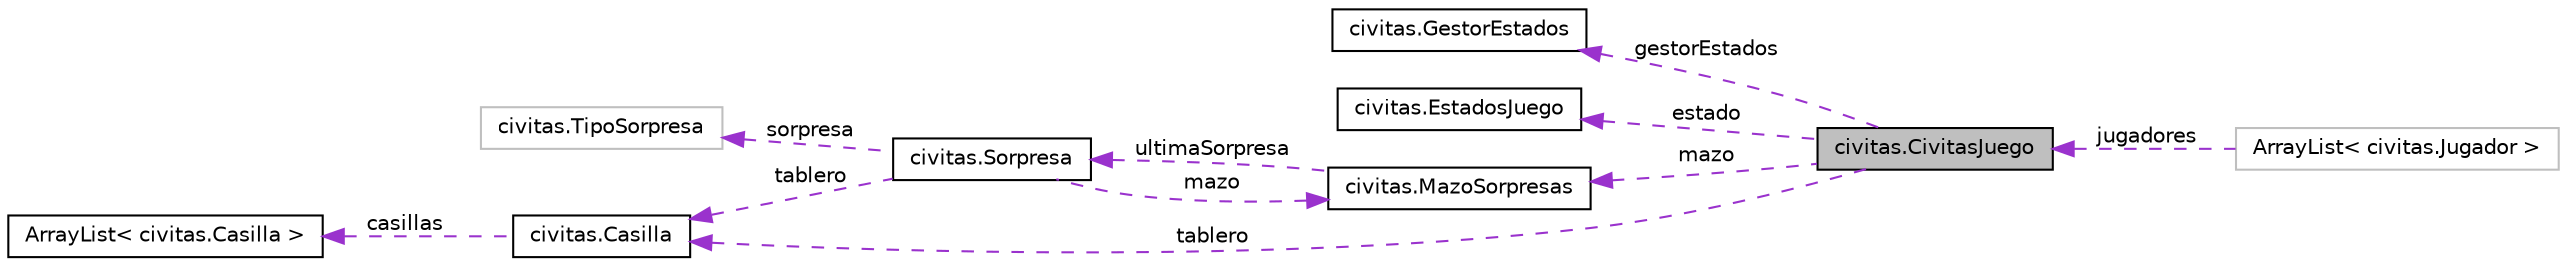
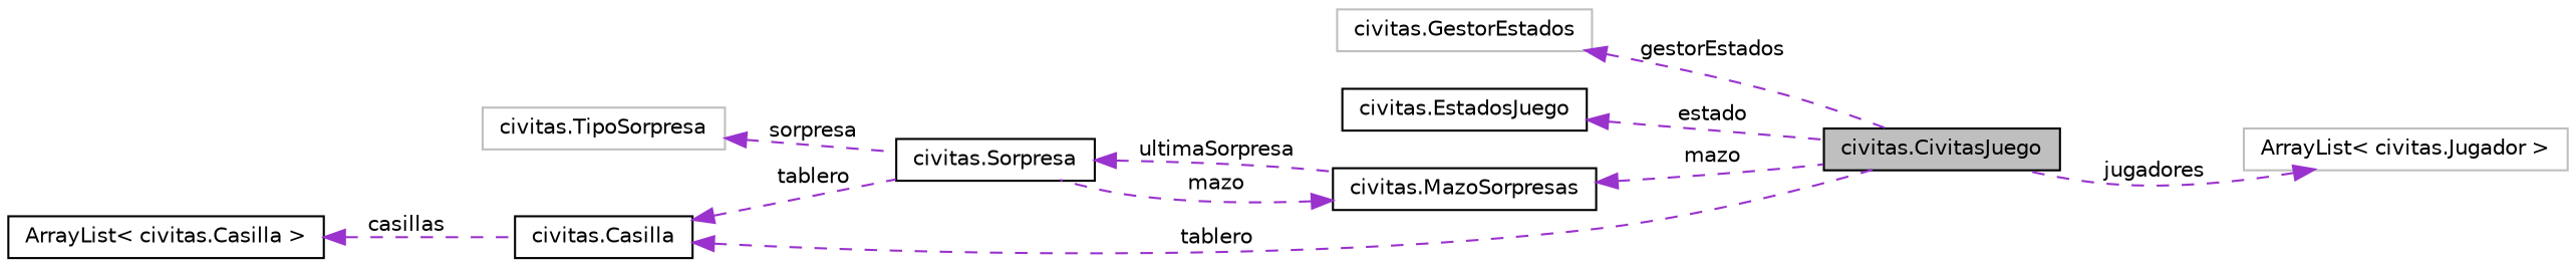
  digraph {
    rankdir=LR
    node [color=black fillcolor=white fontname=Helvetica fontsize=10 shape=record style=filled]
    edge [color=darkorchid3 dir=back fontname=Helvetica fontsize=10 labelfontname=Helvetica labelfontsize=10 style=dashed]
    n1 [fillcolor=grey75 fontcolor=black height=0.2 label="civitas.CivitasJuego" width=0.4]
-   n2 [height=0.2 label="civitas.GestorEstados" width=0.4]
+   n2 [color=grey75 height=0.2 label="civitas.GestorEstados" width=0.4]
    n3 [height=0.2 label="civitas.EstadosJuego" width=0.4]
    n4 [color=grey75 height=0.2 label="ArrayList\< civitas.Jugador \>" width=0.4]
    n5 [height=0.2 label="civitas.Casilla" width=0.4]
    n6 [height=0.2 label="civitas.Sorpresa" width=0.4]
    n7 [height=0.2 label="civitas.MazoSorpresas" width=0.4]
    n8 [height=0.2 label="ArrayList\< civitas.Casilla \>" width=0.4]
    n9 [color=grey75 height=0.2 label="civitas.TipoSorpresa" width=0.4]
    n2 -> n1 [label=" gestorEstados"]
    n3 -> n1 [label=" estado"]
-   n1 -> n4 [label=" jugadores"]
+   n4 -> n1 [label=" jugadores"]
    n5 -> n1 [label=" tablero"]
    n5 -> n6 [label=" tablero"]
    n6 -> n7 [label=" ultimaSorpresa"]
    n7 -> n1 [label=" mazo"]
    n7 -> n6 [label=" mazo"]
    n8 -> n5 [label=" casillas"]
    n9 -> n6 [label=" sorpresa"]
  }
